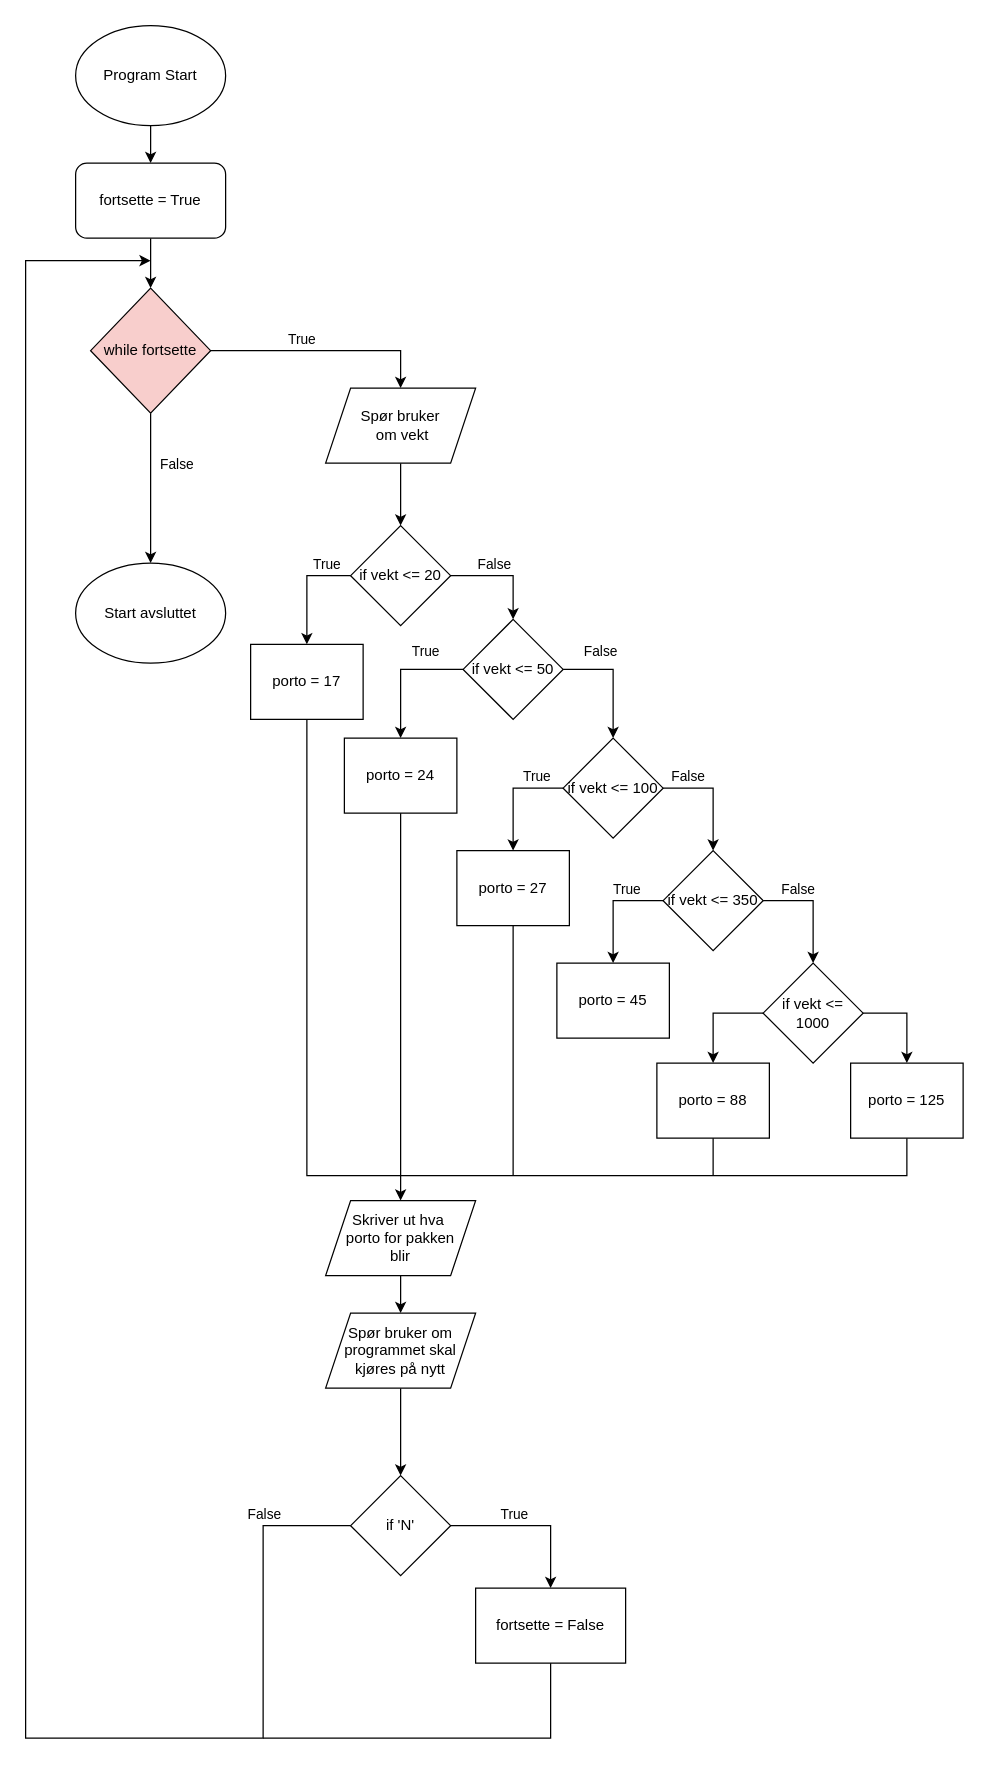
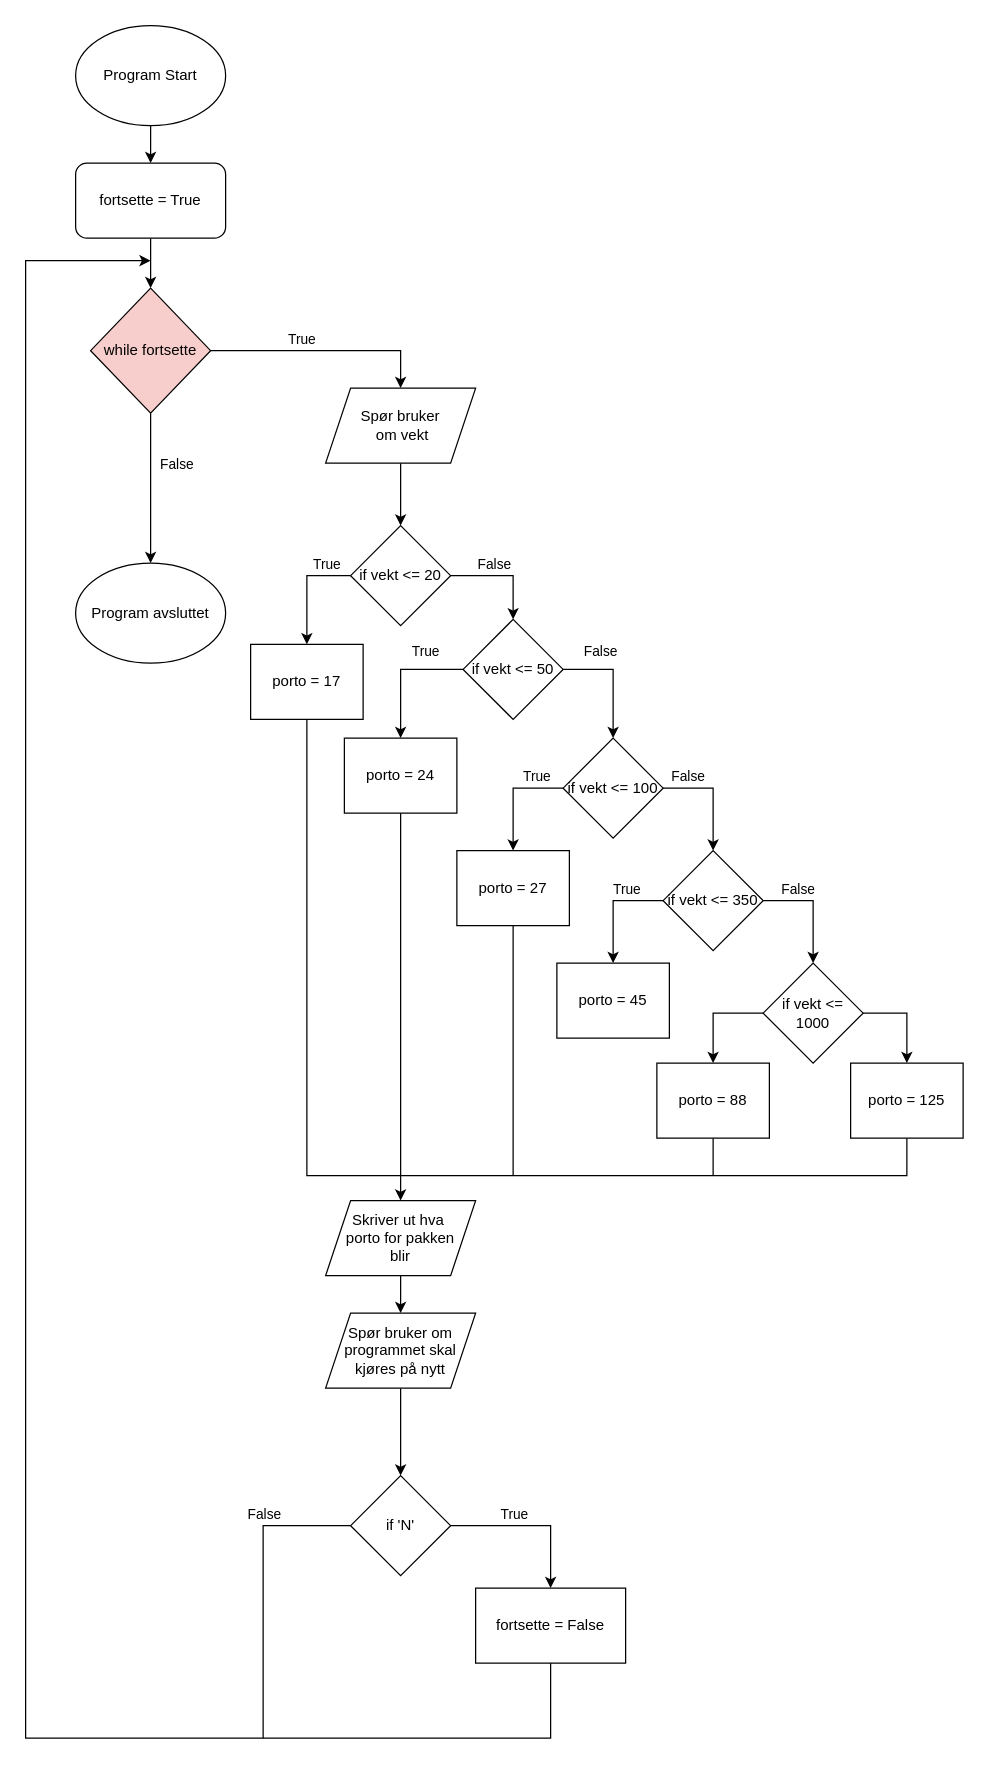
  <mxCell id="0" />
  <mxCell id="1" parent="0" />
  <mxCell id="2" style="edgeStyle=orthogonalEdgeStyle;rounded=0;orthogonalLoop=1;jettySize=auto;html=1;entryX=0.5;entryY=0;entryDx=0;entryDy=0;" edge="1" parent="1" source="3" target="5"><mxGeometry relative="1" as="geometry" /></mxCell>
  <mxCell id="3" value="Program Start" style="ellipse;whiteSpace=wrap;html=1;" vertex="1" parent="1"><mxGeometry x="60" y="20" width="120" height="80" as="geometry" /></mxCell>
  <mxCell id="4" style="edgeStyle=orthogonalEdgeStyle;rounded=0;orthogonalLoop=1;jettySize=auto;html=1;entryX=0.5;entryY=0;entryDx=0;entryDy=0;" edge="1" parent="1" source="5" target="10"><mxGeometry relative="1" as="geometry" /></mxCell>
  <mxCell id="5" value="fortsette = True" style="whiteSpace=wrap;html=1;rounded=1;" vertex="1" parent="1"><mxGeometry x="60" y="130" width="120" height="60" as="geometry" /></mxCell>
  <mxCell id="6" style="edgeStyle=orthogonalEdgeStyle;rounded=0;orthogonalLoop=1;jettySize=auto;html=1;entryX=0.5;entryY=0;entryDx=0;entryDy=0;" edge="1" parent="1" source="10" target="11"><mxGeometry relative="1" as="geometry" /></mxCell>
  <mxCell id="7" value="False" style="edgeLabel;html=1;align=center;verticalAlign=middle;resizable=0;points=[];" vertex="1" connectable="0" parent="6"><mxGeometry x="-0.183" y="1" relative="1" as="geometry"><mxPoint x="19" y="-9" as="offset" /></mxGeometry></mxCell>
  <mxCell id="8" style="edgeStyle=orthogonalEdgeStyle;rounded=0;orthogonalLoop=1;jettySize=auto;html=1;entryX=0.5;entryY=0;entryDx=0;entryDy=0;" edge="1" parent="1" source="10" target="13"><mxGeometry relative="1" as="geometry" /></mxCell>
  <mxCell id="9" value="True" style="edgeLabel;html=1;align=center;verticalAlign=middle;resizable=0;points=[];" vertex="1" connectable="0" parent="8"><mxGeometry x="-0.187" y="4" relative="1" as="geometry"><mxPoint x="-2" y="-6" as="offset" /></mxGeometry></mxCell>
  <mxCell id="10" value="while fortsette" style="rhombus;whiteSpace=wrap;html=1;fillColor=#f8cecc;" vertex="1" parent="1"><mxGeometry x="72" y="230" width="96" height="100" as="geometry" /></mxCell>
- <mxCell id="11" value="Start avsluttet" style="ellipse;whiteSpace=wrap;html=1;" vertex="1" parent="1"><mxGeometry x="60" y="450" width="120" height="80" as="geometry" /></mxCell>
+ <mxCell id="11" value="Program avsluttet" style="ellipse;whiteSpace=wrap;html=1;" vertex="1" parent="1"><mxGeometry x="60" y="450" width="120" height="80" as="geometry" /></mxCell>
  <mxCell id="12" style="edgeStyle=orthogonalEdgeStyle;rounded=0;orthogonalLoop=1;jettySize=auto;html=1;" edge="1" parent="1" source="13" target="18"><mxGeometry relative="1" as="geometry" /></mxCell>
  <mxCell id="13" value="Spør bruker&lt;br&gt;&amp;nbsp;om vekt" style="shape=parallelogram;perimeter=parallelogramPerimeter;whiteSpace=wrap;html=1;fixedSize=1;" vertex="1" parent="1"><mxGeometry x="260" y="310" width="120" height="60" as="geometry" /></mxCell>
  <mxCell id="14" style="edgeStyle=orthogonalEdgeStyle;rounded=0;orthogonalLoop=1;jettySize=auto;html=1;entryX=0.5;entryY=0;entryDx=0;entryDy=0;" edge="1" parent="1" source="18" target="24"><mxGeometry relative="1" as="geometry" /></mxCell>
  <mxCell id="15" value="False" style="edgeLabel;html=1;align=center;verticalAlign=middle;resizable=0;points=[];" vertex="1" connectable="0" parent="14"><mxGeometry x="-0.035" y="2" relative="1" as="geometry"><mxPoint x="-7" y="-8" as="offset" /></mxGeometry></mxCell>
  <mxCell id="16" style="edgeStyle=orthogonalEdgeStyle;rounded=0;orthogonalLoop=1;jettySize=auto;html=1;entryX=0.5;entryY=0;entryDx=0;entryDy=0;" edge="1" parent="1" source="18" target="19"><mxGeometry relative="1" as="geometry"><Array as="points"><mxPoint x="245" y="460" /></Array></mxGeometry></mxCell>
  <mxCell id="17" value="True" style="edgeLabel;html=1;align=center;verticalAlign=middle;resizable=0;points=[];" vertex="1" connectable="0" parent="16"><mxGeometry x="-0.467" y="-2" relative="1" as="geometry"><mxPoint x="4" y="-8" as="offset" /></mxGeometry></mxCell>
  <mxCell id="18" value="if vekt &amp;lt;= 20" style="rhombus;whiteSpace=wrap;html=1;" vertex="1" parent="1"><mxGeometry x="280" y="420" width="80" height="80" as="geometry" /></mxCell>
  <mxCell id="19" value="porto = 17" style="rounded=0;whiteSpace=wrap;html=1;" vertex="1" parent="1"><mxGeometry x="200" y="515" width="90" height="60" as="geometry" /></mxCell>
  <mxCell id="20" style="edgeStyle=orthogonalEdgeStyle;rounded=0;orthogonalLoop=1;jettySize=auto;html=1;entryX=0.5;entryY=0;entryDx=0;entryDy=0;" edge="1" parent="1" source="24" target="25"><mxGeometry relative="1" as="geometry" /></mxCell>
  <mxCell id="21" value="True" style="edgeLabel;html=1;align=center;verticalAlign=middle;resizable=0;points=[];" vertex="1" connectable="0" parent="20"><mxGeometry x="-0.409" y="-4" relative="1" as="geometry"><mxPoint y="-11" as="offset" /></mxGeometry></mxCell>
  <mxCell id="22" style="edgeStyle=orthogonalEdgeStyle;rounded=0;orthogonalLoop=1;jettySize=auto;html=1;entryX=0.5;entryY=0;entryDx=0;entryDy=0;exitX=1;exitY=0.5;exitDx=0;exitDy=0;" edge="1" parent="1" source="24" target="30"><mxGeometry relative="1" as="geometry" /></mxCell>
  <mxCell id="23" value="False" style="edgeLabel;html=1;align=center;verticalAlign=middle;resizable=0;points=[];" vertex="1" connectable="0" parent="22"><mxGeometry x="-0.39" y="1" relative="1" as="geometry"><mxPoint y="-14" as="offset" /></mxGeometry></mxCell>
  <mxCell id="24" value="if vekt &amp;lt;= 50" style="rhombus;whiteSpace=wrap;html=1;" vertex="1" parent="1"><mxGeometry x="370" y="495" width="80" height="80" as="geometry" /></mxCell>
  <mxCell id="25" value="porto = 24" style="rounded=0;whiteSpace=wrap;html=1;" vertex="1" parent="1"><mxGeometry x="275" y="590" width="90" height="60" as="geometry" /></mxCell>
  <mxCell id="26" style="edgeStyle=orthogonalEdgeStyle;rounded=0;orthogonalLoop=1;jettySize=auto;html=1;entryX=0.5;entryY=0;entryDx=0;entryDy=0;exitX=0;exitY=0.5;exitDx=0;exitDy=0;" edge="1" parent="1" source="30" target="31"><mxGeometry relative="1" as="geometry" /></mxCell>
  <mxCell id="27" value="True" style="edgeLabel;html=1;align=center;verticalAlign=middle;resizable=0;points=[];" vertex="1" connectable="0" parent="26"><mxGeometry x="-0.511" y="-1" relative="1" as="geometry"><mxPoint y="-9" as="offset" /></mxGeometry></mxCell>
  <mxCell id="28" style="edgeStyle=orthogonalEdgeStyle;rounded=0;orthogonalLoop=1;jettySize=auto;html=1;entryX=0.5;entryY=0;entryDx=0;entryDy=0;exitX=1;exitY=0.5;exitDx=0;exitDy=0;" edge="1" parent="1" source="30" target="36"><mxGeometry relative="1" as="geometry" /></mxCell>
  <mxCell id="29" value="False" style="edgeLabel;html=1;align=center;verticalAlign=middle;resizable=0;points=[];" vertex="1" connectable="0" parent="28"><mxGeometry x="-0.578" relative="1" as="geometry"><mxPoint y="-10" as="offset" /></mxGeometry></mxCell>
  <mxCell id="30" value="if vekt &amp;lt;= 100" style="rhombus;whiteSpace=wrap;html=1;" vertex="1" parent="1"><mxGeometry x="450" y="590" width="80" height="80" as="geometry" /></mxCell>
  <mxCell id="31" value="porto = 27" style="rounded=0;whiteSpace=wrap;html=1;" vertex="1" parent="1"><mxGeometry x="365" y="680" width="90" height="60" as="geometry" /></mxCell>
  <mxCell id="32" style="edgeStyle=orthogonalEdgeStyle;rounded=0;orthogonalLoop=1;jettySize=auto;html=1;entryX=0.5;entryY=0;entryDx=0;entryDy=0;exitX=0;exitY=0.5;exitDx=0;exitDy=0;" edge="1" parent="1" source="36" target="37"><mxGeometry relative="1" as="geometry" /></mxCell>
  <mxCell id="33" value="True" style="edgeLabel;html=1;align=center;verticalAlign=middle;resizable=0;points=[];" vertex="1" connectable="0" parent="32"><mxGeometry x="-0.422" y="-2" relative="1" as="geometry"><mxPoint x="-4" y="-8" as="offset" /></mxGeometry></mxCell>
  <mxCell id="34" style="edgeStyle=orthogonalEdgeStyle;rounded=0;orthogonalLoop=1;jettySize=auto;html=1;entryX=0.5;entryY=0;entryDx=0;entryDy=0;exitX=1;exitY=0.5;exitDx=0;exitDy=0;" edge="1" parent="1" source="36" target="40"><mxGeometry relative="1" as="geometry" /></mxCell>
  <mxCell id="35" value="False" style="edgeLabel;html=1;align=center;verticalAlign=middle;resizable=0;points=[];" vertex="1" connectable="0" parent="34"><mxGeometry x="-0.4" y="1" relative="1" as="geometry"><mxPoint y="-9" as="offset" /></mxGeometry></mxCell>
  <mxCell id="36" value="if vekt &amp;lt;= 350" style="rhombus;whiteSpace=wrap;html=1;" vertex="1" parent="1"><mxGeometry x="530" y="680" width="80" height="80" as="geometry" /></mxCell>
  <mxCell id="37" value="porto = 45" style="rounded=0;whiteSpace=wrap;html=1;" vertex="1" parent="1"><mxGeometry x="445" y="770" width="90" height="60" as="geometry" /></mxCell>
  <mxCell id="38" style="edgeStyle=orthogonalEdgeStyle;rounded=0;orthogonalLoop=1;jettySize=auto;html=1;entryX=0.5;entryY=0;entryDx=0;entryDy=0;exitX=0;exitY=0.5;exitDx=0;exitDy=0;" edge="1" parent="1" source="40" target="41"><mxGeometry relative="1" as="geometry" /></mxCell>
  <mxCell id="39" style="edgeStyle=orthogonalEdgeStyle;rounded=0;orthogonalLoop=1;jettySize=auto;html=1;entryX=0.5;entryY=0;entryDx=0;entryDy=0;exitX=1;exitY=0.5;exitDx=0;exitDy=0;" edge="1" parent="1" source="40" target="43"><mxGeometry relative="1" as="geometry" /></mxCell>
  <mxCell id="40" value="if vekt &amp;lt;= 1000" style="rhombus;whiteSpace=wrap;html=1;" vertex="1" parent="1"><mxGeometry x="610" y="770" width="80" height="80" as="geometry" /></mxCell>
  <mxCell id="41" value="porto = 88" style="rounded=0;whiteSpace=wrap;html=1;" vertex="1" parent="1"><mxGeometry x="525" y="850" width="90" height="60" as="geometry" /></mxCell>
  <mxCell id="42" style="edgeStyle=orthogonalEdgeStyle;rounded=0;orthogonalLoop=1;jettySize=auto;html=1;entryX=0.5;entryY=0;entryDx=0;entryDy=0;" edge="1" parent="1" source="43" target="45"><mxGeometry relative="1" as="geometry"><Array as="points"><mxPoint x="725" y="940" /><mxPoint x="320" y="940" /></Array></mxGeometry></mxCell>
  <mxCell id="43" value="porto = 125" style="rounded=0;whiteSpace=wrap;html=1;" vertex="1" parent="1"><mxGeometry x="680" y="850" width="90" height="60" as="geometry" /></mxCell>
  <mxCell id="44" style="edgeStyle=orthogonalEdgeStyle;rounded=0;orthogonalLoop=1;jettySize=auto;html=1;entryX=0.5;entryY=0;entryDx=0;entryDy=0;" edge="1" parent="1" source="45" target="47"><mxGeometry relative="1" as="geometry" /></mxCell>
  <mxCell id="45" value="Skriver ut hva&amp;nbsp;&lt;br&gt;porto for pakken&lt;br&gt;blir" style="shape=parallelogram;perimeter=parallelogramPerimeter;whiteSpace=wrap;html=1;fixedSize=1;" vertex="1" parent="1"><mxGeometry x="260" y="960" width="120" height="60" as="geometry" /></mxCell>
  <mxCell id="46" style="edgeStyle=orthogonalEdgeStyle;rounded=0;orthogonalLoop=1;jettySize=auto;html=1;entryX=0.5;entryY=0;entryDx=0;entryDy=0;" edge="1" parent="1" source="47" target="56"><mxGeometry relative="1" as="geometry" /></mxCell>
  <mxCell id="47" value="Spør bruker om&lt;br&gt;programmet skal&lt;br&gt;kjøres på nytt" style="shape=parallelogram;perimeter=parallelogramPerimeter;whiteSpace=wrap;html=1;fixedSize=1;" vertex="1" parent="1"><mxGeometry x="260" y="1050" width="120" height="60" as="geometry" /></mxCell>
  <mxCell id="48" value="" style="endArrow=none;html=1;entryX=0.5;entryY=1;entryDx=0;entryDy=0;rounded=0;" edge="1" parent="1" target="19"><mxGeometry width="50" height="50" relative="1" as="geometry"><mxPoint x="320" y="940" as="sourcePoint" /><mxPoint x="290" y="780" as="targetPoint" /><Array as="points"><mxPoint x="245" y="940" /></Array></mxGeometry></mxCell>
  <mxCell id="49" value="" style="endArrow=none;html=1;entryX=0.5;entryY=1;entryDx=0;entryDy=0;" edge="1" parent="1" target="25"><mxGeometry width="50" height="50" relative="1" as="geometry"><mxPoint x="320" y="940" as="sourcePoint" /><mxPoint x="430" y="810" as="targetPoint" /></mxGeometry></mxCell>
  <mxCell id="50" value="" style="endArrow=none;html=1;entryX=0.5;entryY=1;entryDx=0;entryDy=0;" edge="1" parent="1" target="31"><mxGeometry width="50" height="50" relative="1" as="geometry"><mxPoint x="410" y="940" as="sourcePoint" /><mxPoint x="480" y="840" as="targetPoint" /></mxGeometry></mxCell>
  <mxCell id="51" value="" style="endArrow=none;html=1;entryX=0.5;entryY=1;entryDx=0;entryDy=0;" edge="1" parent="1" target="41"><mxGeometry width="50" height="50" relative="1" as="geometry"><mxPoint x="570" y="940" as="sourcePoint" /><mxPoint x="700" y="990" as="targetPoint" /></mxGeometry></mxCell>
  <mxCell id="52" style="edgeStyle=orthogonalEdgeStyle;rounded=0;orthogonalLoop=1;jettySize=auto;html=1;entryX=0.5;entryY=0;entryDx=0;entryDy=0;" edge="1" parent="1" source="56" target="57"><mxGeometry relative="1" as="geometry" /></mxCell>
  <mxCell id="53" value="True" style="edgeLabel;html=1;align=center;verticalAlign=middle;resizable=0;points=[];" vertex="1" connectable="0" parent="52"><mxGeometry x="-0.262" y="1" relative="1" as="geometry"><mxPoint x="2" y="-9" as="offset" /></mxGeometry></mxCell>
  <mxCell id="54" style="edgeStyle=orthogonalEdgeStyle;rounded=0;orthogonalLoop=1;jettySize=auto;html=1;exitX=0;exitY=0.5;exitDx=0;exitDy=0;" edge="1" parent="1" source="56"><mxGeometry relative="1" as="geometry"><mxPoint x="120" y="208" as="targetPoint" /><Array as="points"><mxPoint x="210" y="1220" /><mxPoint x="210" y="1390" /><mxPoint x="20" y="1390" /><mxPoint x="20" y="208" /></Array></mxGeometry></mxCell>
  <mxCell id="55" value="False" style="edgeLabel;html=1;align=center;verticalAlign=middle;resizable=0;points=[];" vertex="1" connectable="0" parent="54"><mxGeometry x="-0.94" y="-1" relative="1" as="geometry"><mxPoint x="-19" y="-9" as="offset" /></mxGeometry></mxCell>
  <mxCell id="56" value="if 'N'" style="rhombus;whiteSpace=wrap;html=1;" vertex="1" parent="1"><mxGeometry x="280" y="1180" width="80" height="80" as="geometry" /></mxCell>
  <mxCell id="57" value="fortsette = False" style="rounded=0;whiteSpace=wrap;html=1;" vertex="1" parent="1"><mxGeometry x="380" y="1270" width="120" height="60" as="geometry" /></mxCell>
  <mxCell id="58" value="" style="endArrow=none;html=1;entryX=0.5;entryY=1;entryDx=0;entryDy=0;rounded=0;" edge="1" parent="1" target="57"><mxGeometry width="50" height="50" relative="1" as="geometry"><mxPoint x="210" y="1390" as="sourcePoint" /><mxPoint x="490" y="1510" as="targetPoint" /><Array as="points"><mxPoint x="440" y="1390" /></Array></mxGeometry></mxCell>
